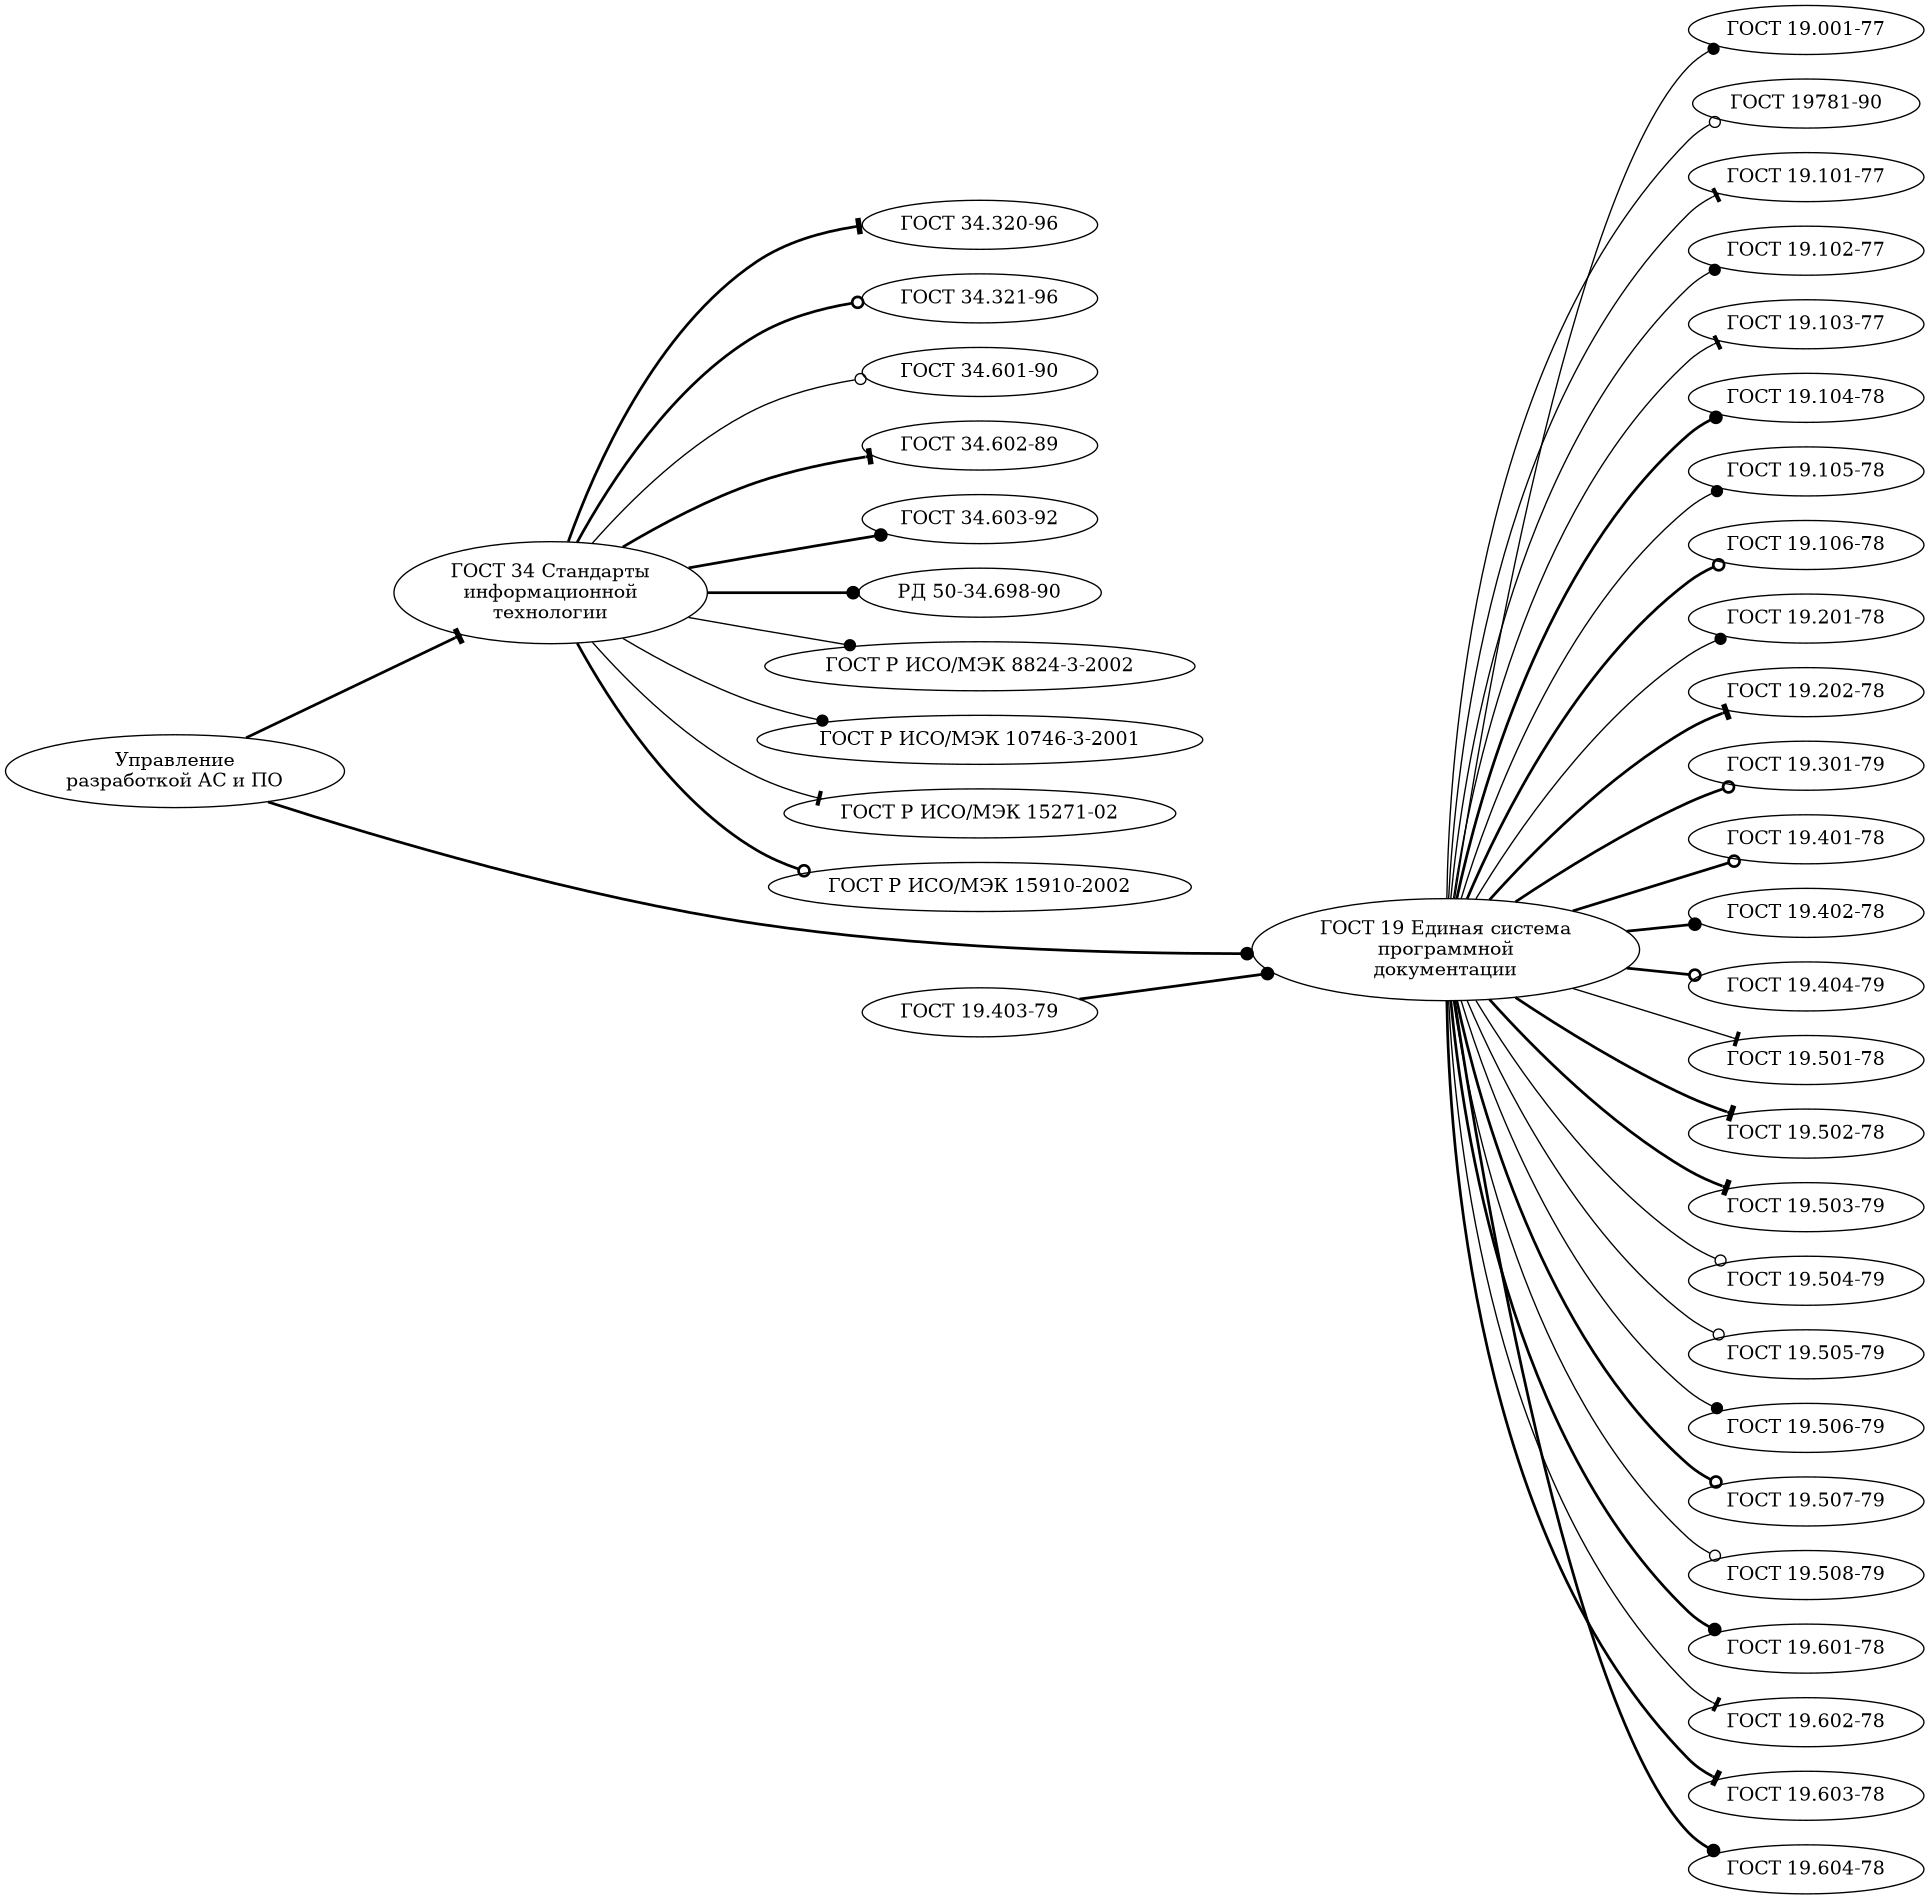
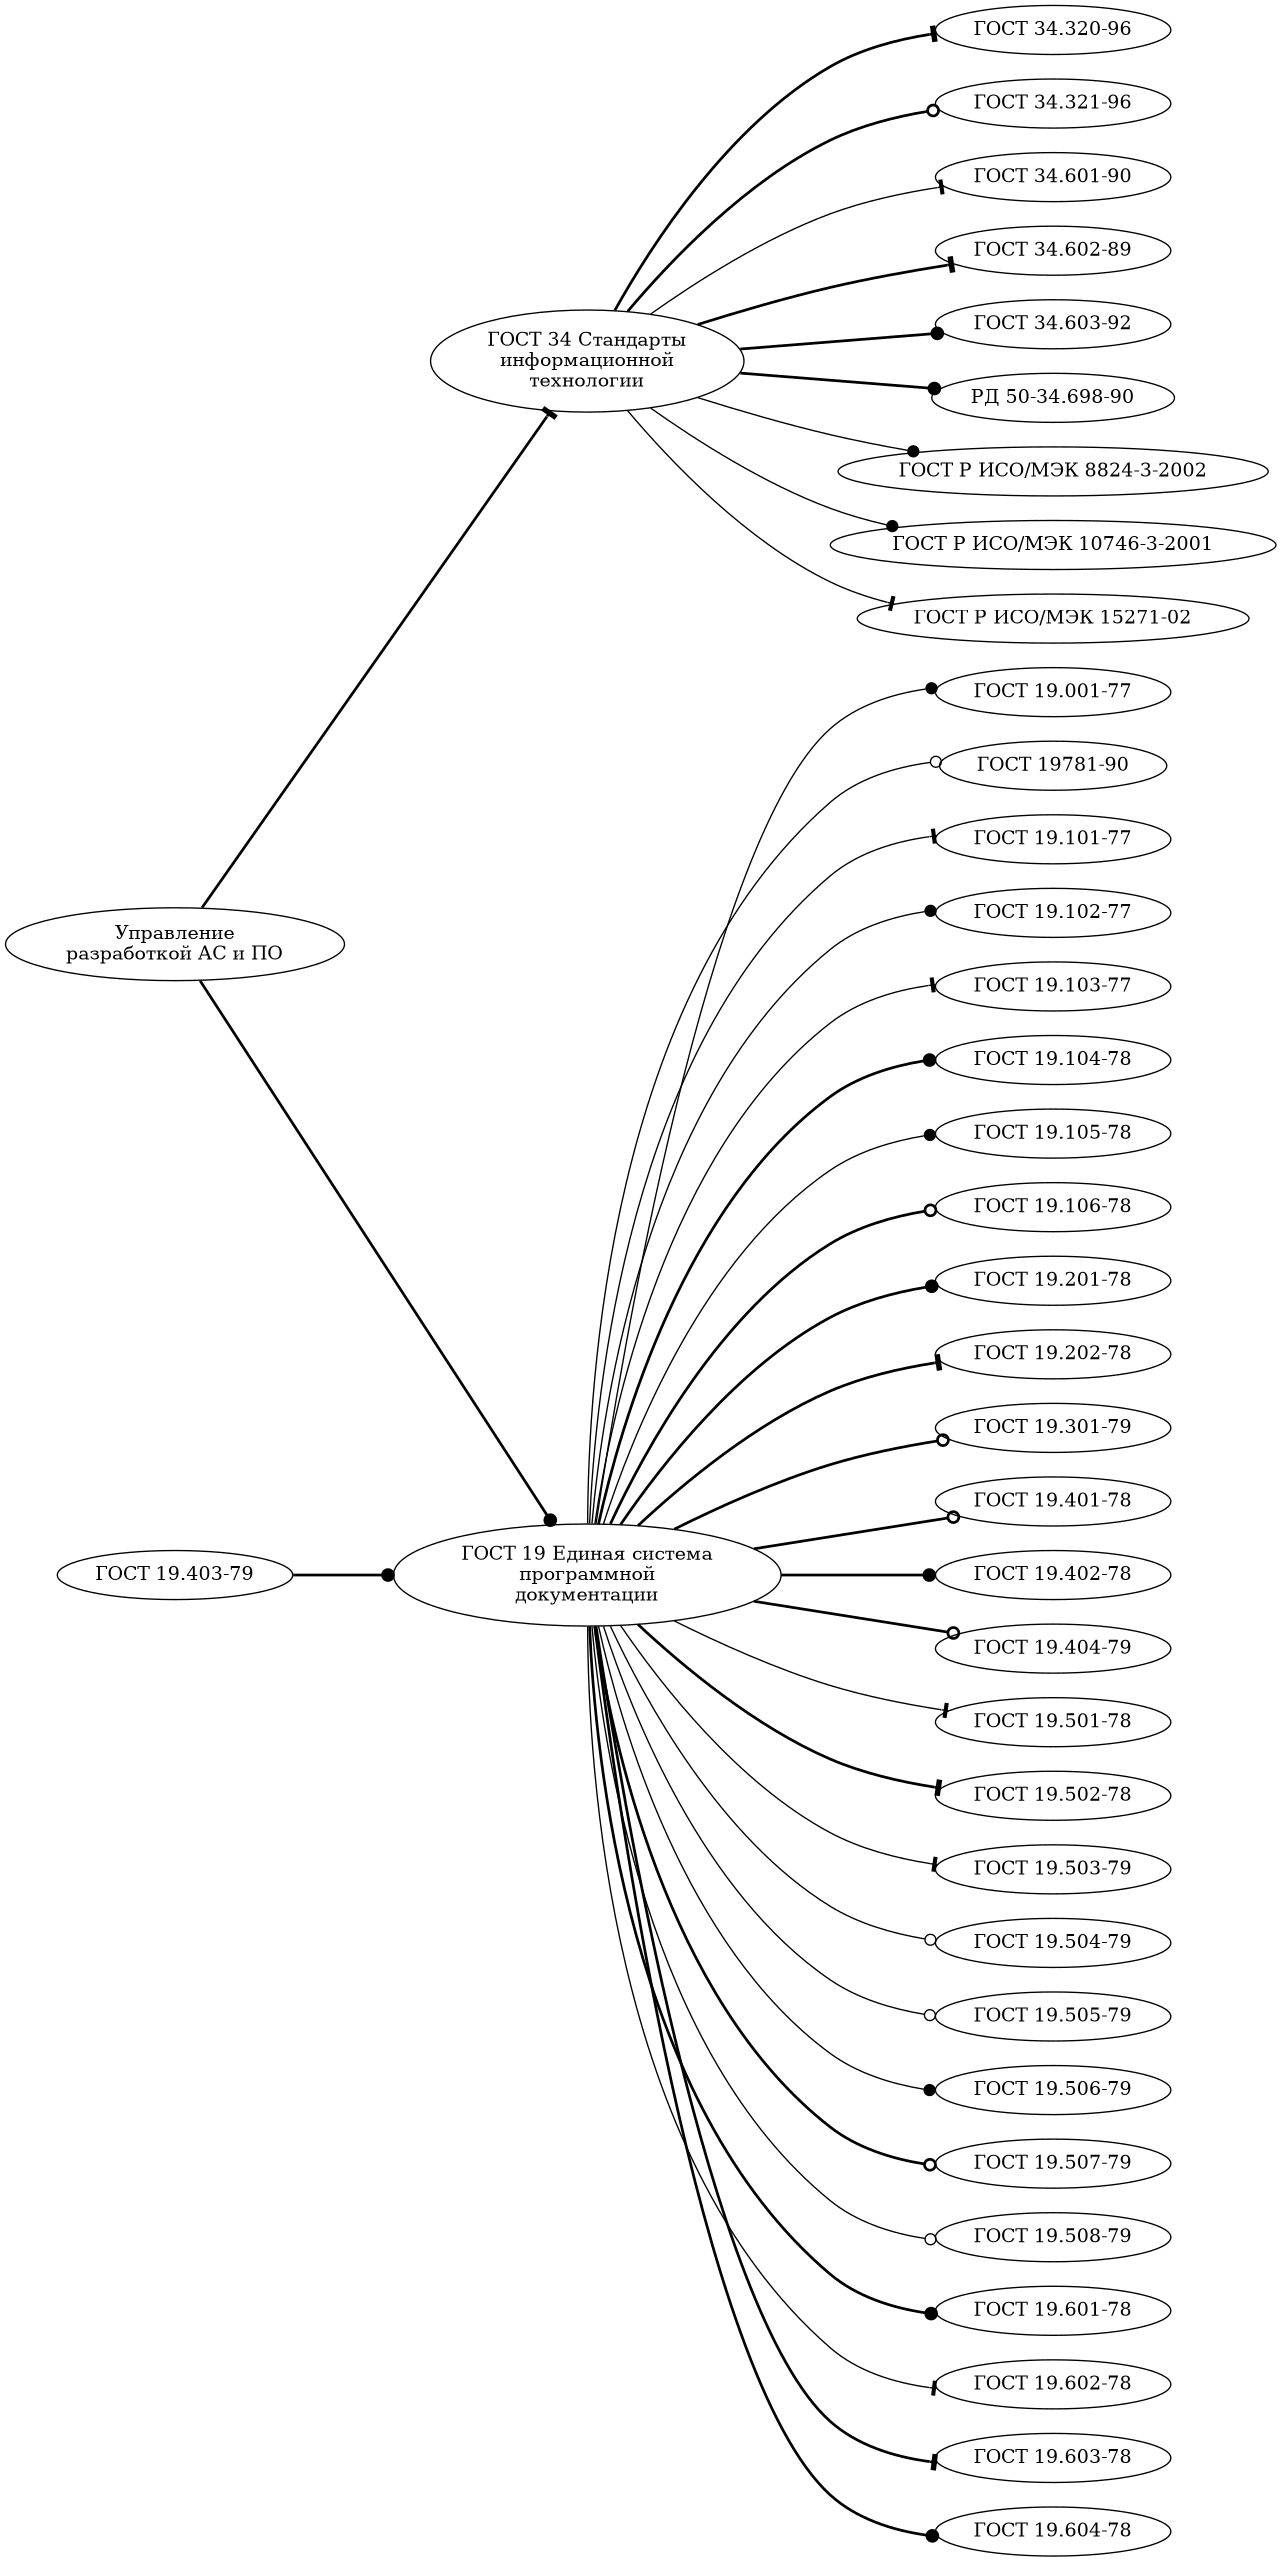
  digraph {
    rankdir=LR
    edge [arrowhead=dot style=bold]
    "Управление\nразработкой АС и ПО"
    "ГОСТ 34 Стандарты\nинформационной\nтехнологии"
    "ГОСТ 19 Единая система\nпрограммной\nдокументации"
    "ГОСТ 34.320-96"
    "ГОСТ 34.321-96"
    "ГОСТ 34.601-90"
    "ГОСТ 34.602-89"
    "ГОСТ 34.603-92"
    "РД 50-34.698-90"
    "ГОСТ Р ИСО/МЭК 8824-3-2002"
    "ГОСТ Р ИСО/МЭК 10746-3-2001"
    "ГОСТ Р ИСО/МЭК 15271-02"
-   "ГОСТ Р ИСО/МЭК 15910-2002"
    "ГОСТ 19.001-77"
    "ГОСТ 19781-90"
    "ГОСТ 19.101-77"
    "ГОСТ 19.102-77"
    "ГОСТ 19.103-77"
    "ГОСТ 19.104-78"
    "ГОСТ 19.105-78"
    "ГОСТ 19.106-78"
    "ГОСТ 19.201-78"
    "ГОСТ 19.202-78"
    "ГОСТ 19.301-79"
    "ГОСТ 19.401-78"
    "ГОСТ 19.402-78"
    "ГОСТ 19.404-79"
    "ГОСТ 19.501-78"
    "ГОСТ 19.502-78"
    "ГОСТ 19.503-79"
    "ГОСТ 19.504-79"
    "ГОСТ 19.505-79"
    "ГОСТ 19.506-79"
    "ГОСТ 19.507-79"
    "ГОСТ 19.508-79"
    "ГОСТ 19.601-78"
    "ГОСТ 19.602-78"
    "ГОСТ 19.603-78"
    "ГОСТ 19.604-78"
    "ГОСТ 19.403-79"
    "Управление\nразработкой АС и ПО" -> "ГОСТ 34 Стандарты\nинформационной\nтехнологии" [arrowhead=tee]
    "Управление\nразработкой АС и ПО" -> "ГОСТ 19 Единая система\nпрограммной\nдокументации"
    "ГОСТ 34 Стандарты\nинформационной\nтехнологии" -> "ГОСТ 34.320-96" [arrowhead=tee]
    "ГОСТ 34 Стандарты\nинформационной\nтехнологии" -> "ГОСТ 34.321-96" [arrowhead=odot]
-   "ГОСТ 34 Стандарты\nинформационной\nтехнологии" -> "ГОСТ 34.601-90" [arrowhead=odot style=solid]
+   "ГОСТ 34 Стандарты\nинформационной\nтехнологии" -> "ГОСТ 34.601-90" [arrowhead=tee style=solid]
    "ГОСТ 34 Стандарты\nинформационной\nтехнологии" -> "ГОСТ 34.602-89" [arrowhead=tee]
    "ГОСТ 34 Стандарты\nинформационной\nтехнологии" -> "ГОСТ 34.603-92"
    "ГОСТ 34 Стандарты\nинформационной\nтехнологии" -> "РД 50-34.698-90"
    "ГОСТ 34 Стандарты\nинформационной\nтехнологии" -> "ГОСТ Р ИСО/МЭК 8824-3-2002" [style=solid]
    "ГОСТ 34 Стандарты\nинформационной\nтехнологии" -> "ГОСТ Р ИСО/МЭК 10746-3-2001" [style=solid]
    "ГОСТ 34 Стандарты\nинформационной\nтехнологии" -> "ГОСТ Р ИСО/МЭК 15271-02" [arrowhead=tee style=solid]
-   "ГОСТ 34 Стандарты\nинформационной\nтехнологии" -> "ГОСТ Р ИСО/МЭК 15910-2002" [arrowhead=odot]
    "ГОСТ 19 Единая система\nпрограммной\nдокументации" -> "ГОСТ 19.001-77" [style=solid]
    "ГОСТ 19 Единая система\nпрограммной\nдокументации" -> "ГОСТ 19781-90" [arrowhead=odot style=solid]
    "ГОСТ 19 Единая система\nпрограммной\nдокументации" -> "ГОСТ 19.101-77" [arrowhead=tee style=solid]
    "ГОСТ 19 Единая система\nпрограммной\nдокументации" -> "ГОСТ 19.102-77" [style=solid]
    "ГОСТ 19 Единая система\nпрограммной\nдокументации" -> "ГОСТ 19.103-77" [arrowhead=tee style=solid]
    "ГОСТ 19 Единая система\nпрограммной\nдокументации" -> "ГОСТ 19.104-78"
    "ГОСТ 19 Единая система\nпрограммной\nдокументации" -> "ГОСТ 19.105-78" [style=solid]
    "ГОСТ 19 Единая система\nпрограммной\nдокументации" -> "ГОСТ 19.106-78" [arrowhead=odot]
-   "ГОСТ 19 Единая система\nпрограммной\nдокументации" -> "ГОСТ 19.201-78" [style=solid]
+   "ГОСТ 19 Единая система\nпрограммной\nдокументации" -> "ГОСТ 19.201-78"
    "ГОСТ 19 Единая система\nпрограммной\nдокументации" -> "ГОСТ 19.202-78" [arrowhead=tee]
    "ГОСТ 19 Единая система\nпрограммной\nдокументации" -> "ГОСТ 19.301-79" [arrowhead=odot]
    "ГОСТ 19 Единая система\nпрограммной\nдокументации" -> "ГОСТ 19.401-78" [arrowhead=odot]
    "ГОСТ 19 Единая система\nпрограммной\nдокументации" -> "ГОСТ 19.402-78"
    "ГОСТ 19 Единая система\nпрограммной\nдокументации" -> "ГОСТ 19.404-79" [arrowhead=odot]
    "ГОСТ 19 Единая система\nпрограммной\nдокументации" -> "ГОСТ 19.501-78" [arrowhead=tee style=solid]
    "ГОСТ 19 Единая система\nпрограммной\nдокументации" -> "ГОСТ 19.502-78" [arrowhead=tee]
-   "ГОСТ 19 Единая система\nпрограммной\nдокументации" -> "ГОСТ 19.503-79" [arrowhead=tee]
+   "ГОСТ 19 Единая система\nпрограммной\nдокументации" -> "ГОСТ 19.503-79" [arrowhead=tee style=solid]
    "ГОСТ 19 Единая система\nпрограммной\nдокументации" -> "ГОСТ 19.504-79" [arrowhead=odot style=solid]
    "ГОСТ 19 Единая система\nпрограммной\nдокументации" -> "ГОСТ 19.505-79" [arrowhead=odot style=solid]
    "ГОСТ 19 Единая система\nпрограммной\nдокументации" -> "ГОСТ 19.506-79" [style=solid]
    "ГОСТ 19 Единая система\nпрограммной\nдокументации" -> "ГОСТ 19.507-79" [arrowhead=odot]
    "ГОСТ 19 Единая система\nпрограммной\nдокументации" -> "ГОСТ 19.508-79" [arrowhead=odot style=solid]
    "ГОСТ 19 Единая система\nпрограммной\nдокументации" -> "ГОСТ 19.601-78"
    "ГОСТ 19 Единая система\nпрограммной\nдокументации" -> "ГОСТ 19.602-78" [arrowhead=tee style=solid]
    "ГОСТ 19 Единая система\nпрограммной\nдокументации" -> "ГОСТ 19.603-78" [arrowhead=tee]
    "ГОСТ 19 Единая система\nпрограммной\nдокументации" -> "ГОСТ 19.604-78"
-   "ГОСТ Р ИСО/МЭК 15910-2002" -> "ГОСТ 19 Единая система\nпрограммной\nдокументации" [style=invis arrowhead=""]
    "ГОСТ 19.403-79" -> "ГОСТ 19 Единая система\nпрограммной\nдокументации"
  }
